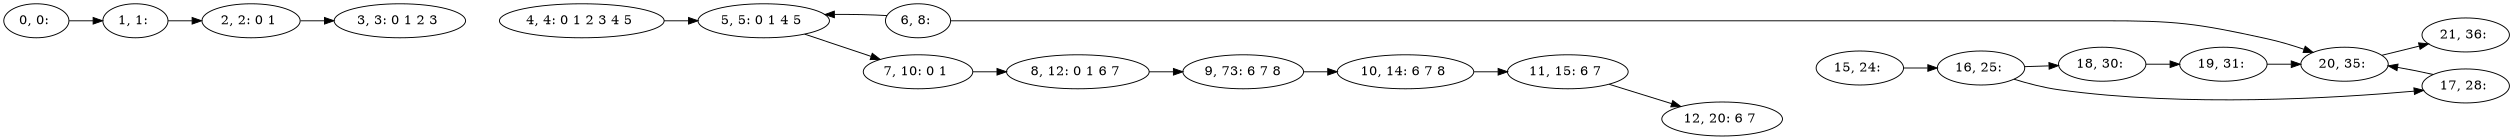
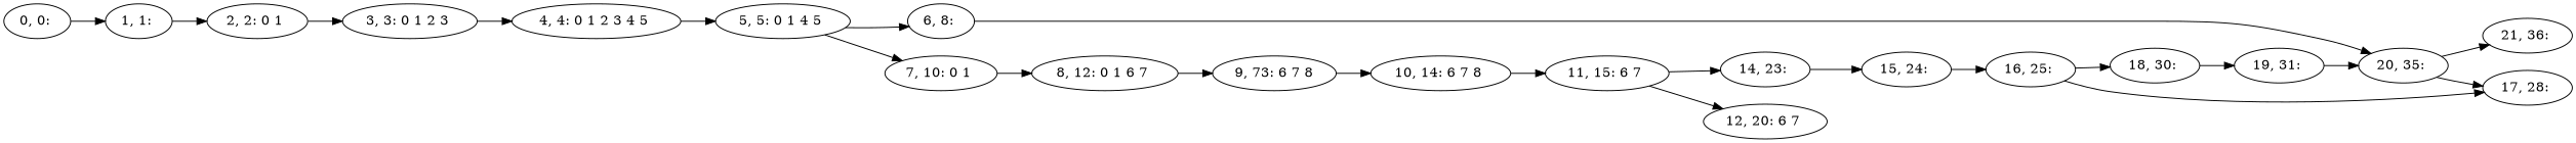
  digraph {
    rankdir=LR
    n1 [label="0, 0: "]
    n2 [label="1, 1: "]
    n3 [label="2, 2: 0 1 "]
    n4 [label="3, 3: 0 1 2 3 "]
    n5 [label="4, 4: 0 1 2 3 4 5 "]
    n6 [label="5, 5: 0 1 4 5 "]
    n7 [label="6, 8: "]
    n8 [label="7, 10: 0 1 "]
    n9 [label="20, 35: "]
    n10 [label="8, 12: 0 1 6 7 "]
    n11 [label="21, 36: "]
    n12 [label="9, 73: 6 7 8"]
    n13 [label="10, 14: 6 7 8 "]
    n14 [label="11, 15: 6 7 "]
    n15 [label="12, 20: 6 7 "]
+   n16 [label="14, 23: "]
    n17 [label="15, 24: "]
    n18 [label="16, 25: "]
    n19 [label="17, 28: "]
    n20 [label="18, 30: "]
    n21 [label="19, 31: "]
    n1 -> n2
    n2 -> n3
    n3 -> n4
+   n4 -> n5
    n5 -> n6
-   n7 -> n6
+   n6 -> n7
    n6 -> n8
    n7 -> n9
    n8 -> n10
    n9 -> n11
    n10 -> n12
    n12 -> n13
    n13 -> n14
    n14 -> n15
+   n14 -> n16
+   n16 -> n17
    n17 -> n18
    n18 -> n19
    n18 -> n20
-   n19 -> n9
+   n9 -> n19
    n20 -> n21
    n21 -> n9
  }
